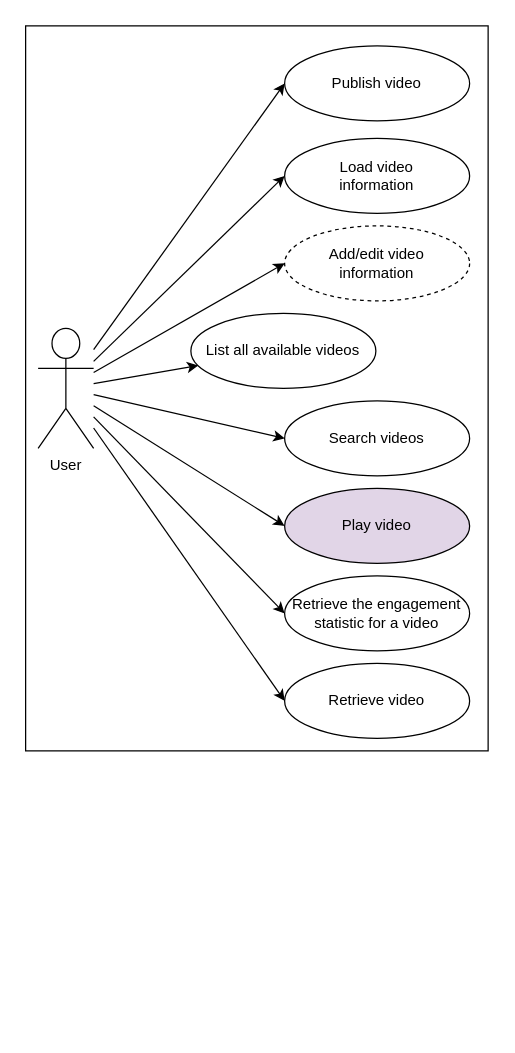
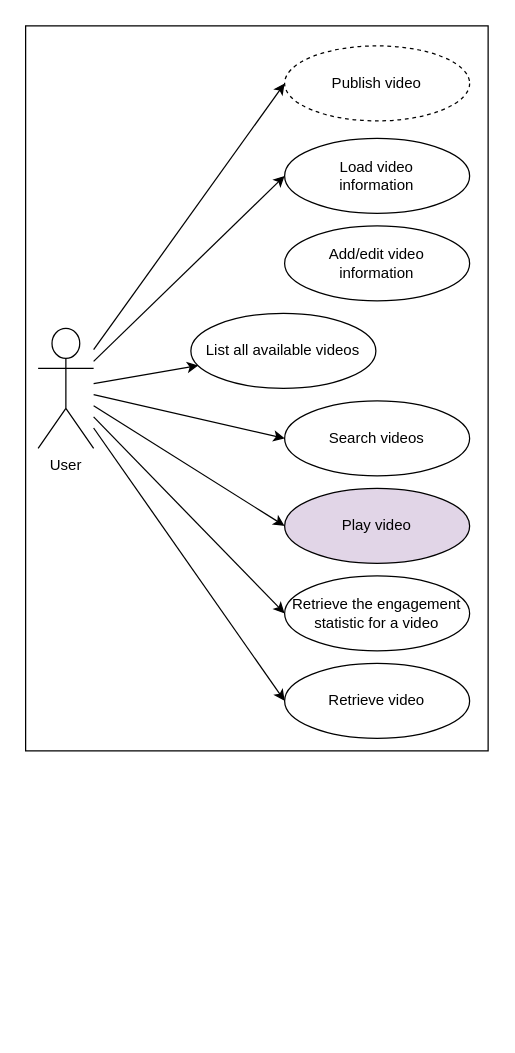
  <mxCell id="0" />
  <mxCell id="1" parent="0" />
  <mxCell id="2" value="" style="group" vertex="1" connectable="0" parent="1"><mxGeometry width="370" height="800" as="geometry" x="20" y="20" /></mxCell>
  <mxCell id="3" value="" style="rounded=0;whiteSpace=wrap;html=1;" vertex="1" parent="2"><mxGeometry width="370" height="580" as="geometry" /></mxCell>
  <mxCell id="4" style="rounded=0;orthogonalLoop=1;jettySize=auto;html=1;entryX=0;entryY=0.5;entryDx=0;entryDy=0;" edge="1" parent="2" source="7" target="19"><mxGeometry relative="1" as="geometry" /></mxCell>
  <mxCell id="5" style="rounded=0;orthogonalLoop=1;jettySize=auto;html=1;entryX=0;entryY=0.5;entryDx=0;entryDy=0;" edge="1" parent="2" source="7" target="18"><mxGeometry relative="1" as="geometry" /></mxCell>
  <mxCell id="6" style="rounded=0;orthogonalLoop=1;jettySize=auto;html=1;entryX=0;entryY=0.5;entryDx=0;entryDy=0;" edge="1" parent="2" source="7" target="20"><mxGeometry relative="1" as="geometry" /></mxCell>
  <mxCell id="7" value="User" style="shape=umlActor;verticalLabelPosition=bottom;verticalAlign=top;html=1;outlineConnect=0;" vertex="1" parent="2"><mxGeometry x="10.0" y="242" width="44.4" height="96" as="geometry" /></mxCell>
- <mxCell id="8" value="Publish video" style="ellipse;whiteSpace=wrap;html=1;" vertex="1" parent="2"><mxGeometry x="207.2" y="16" width="148" height="60" as="geometry" /></mxCell>
+ <mxCell id="8" value="Publish video" style="ellipse;whiteSpace=wrap;html=1;dashed=1;" vertex="1" parent="2"><mxGeometry x="207.2" y="16" width="148" height="60" as="geometry" /></mxCell>
  <mxCell id="9" style="rounded=0;orthogonalLoop=1;jettySize=auto;html=1;entryX=0;entryY=0.5;entryDx=0;entryDy=0;" edge="1" parent="2" source="7" target="8"><mxGeometry relative="1" as="geometry" /></mxCell>
  <mxCell id="10" value="Load video&lt;br style=&quot;border-color: var(--border-color);&quot;&gt;information" style="ellipse;whiteSpace=wrap;html=1;" vertex="1" parent="2"><mxGeometry x="207.2" y="90" width="148" height="60" as="geometry" /></mxCell>
  <mxCell id="11" style="rounded=0;orthogonalLoop=1;jettySize=auto;html=1;entryX=0;entryY=0.5;entryDx=0;entryDy=0;" edge="1" parent="2" source="7" target="10"><mxGeometry relative="1" as="geometry" /></mxCell>
- <mxCell id="12" value="Add/edit video&lt;br style=&quot;border-color: var(--border-color);&quot;&gt;information" style="ellipse;whiteSpace=wrap;html=1;dashed=1;" vertex="1" parent="2"><mxGeometry x="207.2" y="160" width="148.0" height="60" as="geometry" /></mxCell>
- <mxCell id="13" style="rounded=0;orthogonalLoop=1;jettySize=auto;html=1;entryX=0;entryY=0.5;entryDx=0;entryDy=0;" edge="1" parent="2" source="7" target="12"><mxGeometry relative="1" as="geometry" /></mxCell>
+ <mxCell id="12" value="Add/edit video&lt;br style=&quot;border-color: var(--border-color);&quot;&gt;information" style="ellipse;whiteSpace=wrap;html=1;" vertex="1" parent="2"><mxGeometry x="207.2" y="160" width="148.0" height="60" as="geometry" /></mxCell>
  <mxCell id="14" value="List all available videos" style="ellipse;whiteSpace=wrap;html=1;" vertex="1" parent="2"><mxGeometry x="132.2" y="230" width="148.0" height="60" as="geometry" /></mxCell>
  <mxCell id="15" style="rounded=0;orthogonalLoop=1;jettySize=auto;html=1;" edge="1" parent="2" source="7" target="14"><mxGeometry relative="1" as="geometry" /></mxCell>
  <mxCell id="16" value="Search videos" style="ellipse;whiteSpace=wrap;html=1;" vertex="1" parent="2"><mxGeometry x="207.2" y="300" width="148.0" height="60" as="geometry" /></mxCell>
  <mxCell id="17" style="rounded=0;orthogonalLoop=1;jettySize=auto;html=1;entryX=0;entryY=0.5;entryDx=0;entryDy=0;" edge="1" parent="2" source="7" target="16"><mxGeometry relative="1" as="geometry" /></mxCell>
  <mxCell id="18" value="Play video" style="ellipse;whiteSpace=wrap;html=1;fillColor=#e1d5e7;" vertex="1" parent="2"><mxGeometry x="207.2" y="370" width="148.0" height="60" as="geometry" /></mxCell>
  <mxCell id="19" value="Retrieve the engagement statistic for a video" style="ellipse;whiteSpace=wrap;html=1;verticalAlign=middle;align=center;" vertex="1" parent="2"><mxGeometry x="207.2" y="440" width="148.0" height="60" as="geometry" /></mxCell>
  <mxCell id="20" value="Retrieve video" style="ellipse;whiteSpace=wrap;html=1;verticalAlign=middle;align=center;" vertex="1" parent="2"><mxGeometry x="207.2" y="510" width="148.0" height="60" as="geometry" /></mxCell>
